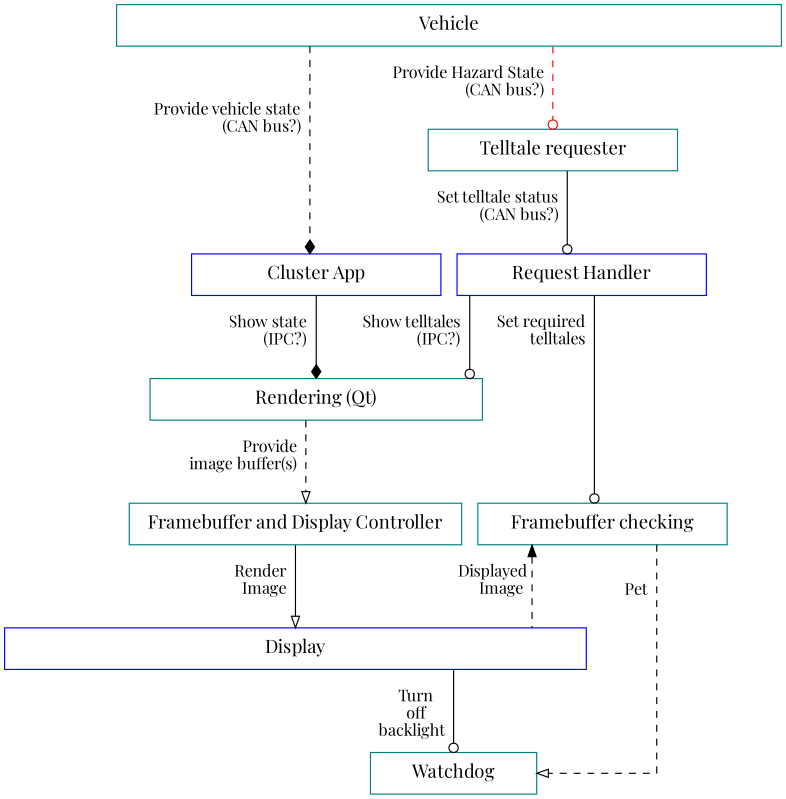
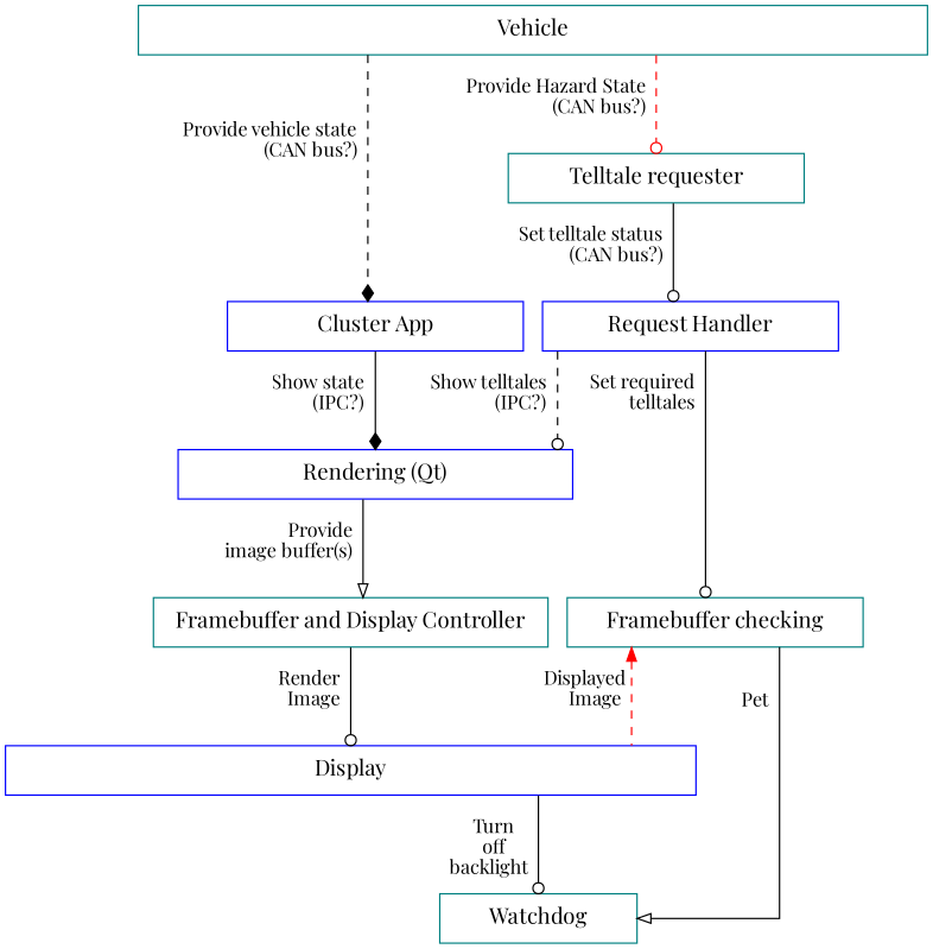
  digraph {
    compound=true
    fontname="Playfair Display"
    fontsize=16
    nodesep=0.2
    ranksep=1
    splines=ortho
    node [color=teal fillcolor=white fontname="Playfair Display" fontsize=16 shape=box style=filled]
    edge [arrowhead=odot fontname="Playfair Display"]
    n1 [height=0.5 label=Vehicle width=8]
    n2 [color=blue height=0.5 label="Cluster App" width=3]
    n3 [height=0.5 label="Telltale requester" width=3]
-   n4 [height=0.5 label="Rendering (Qt)" width=4]
+   n4 [color=blue height=0.5 label="Rendering (Qt)" width=4]
    n5 [color=blue height=0.5 label="Request Handler" width=3]
    n6 [height=0.5 label="Framebuffer and Display Controller" width=4]
    n7 [height=0.5 label="Framebuffer checking" width=3]
    n8 [color=blue height=0.5 label=Display width=7]
    n9 [height=0.5 label=Watchdog width=2]
    n1 -> n2 [arrowhead=diamond color=black style=dashed taillabel="\r\r\r Provide vehicle state  \r(CAN bus?)  \r"]
    n1 -> n3 [color=red style=dashed taillabel="\rProvide Hazard State  \r(CAN bus?)  \r"]
    n2 -> n4 [arrowhead=diamond taillabel="\rShow state  \r(IPC?)  \r" weight=2]
    n3 -> n5 [taillabel="\rSet telltale status  \r(CAN bus?)  \r"]
-   n4 -> n6 [arrowhead=onormal taillabel="\rProvide  \rimage buffer(s)  \r" style=dashed]
-   n5 -> n4 [taillabel="\rShow telltales  \r(IPC?)  \r"]
+   n4 -> n6 [arrowhead=onormal taillabel="\rProvide  \rimage buffer(s)  \r"]
+   n5 -> n4 [taillabel="\rShow telltales  \r(IPC?)  \r" style=dashed]
    n5 -> n7 [taillabel="\r  Set required  \r telltales  \r"]
-   n6 -> n8 [arrowhead=onormal taillabel="\rRender  \r Image  \r"]
-   n7 -> n8 [color=black dir=back style=dashed taillabel="\r Displayed \nImage  \r" arrowhead=""]
-   n7 -> n9 [arrowhead=onormal taillabel="\r\rPet  \r" style=dashed]
+   n6 -> n8 [taillabel="\rRender  \r Image  \r"]
+   n7 -> n8 [color=red dir=back style=dashed taillabel="\r Displayed \nImage  \r" arrowhead=""]
+   n7 -> n9 [arrowhead=onormal taillabel="\r\rPet  \r"]
    n8 -> n9 [taillabel="\rTurn\noff\nbacklight  \r"]
  }
